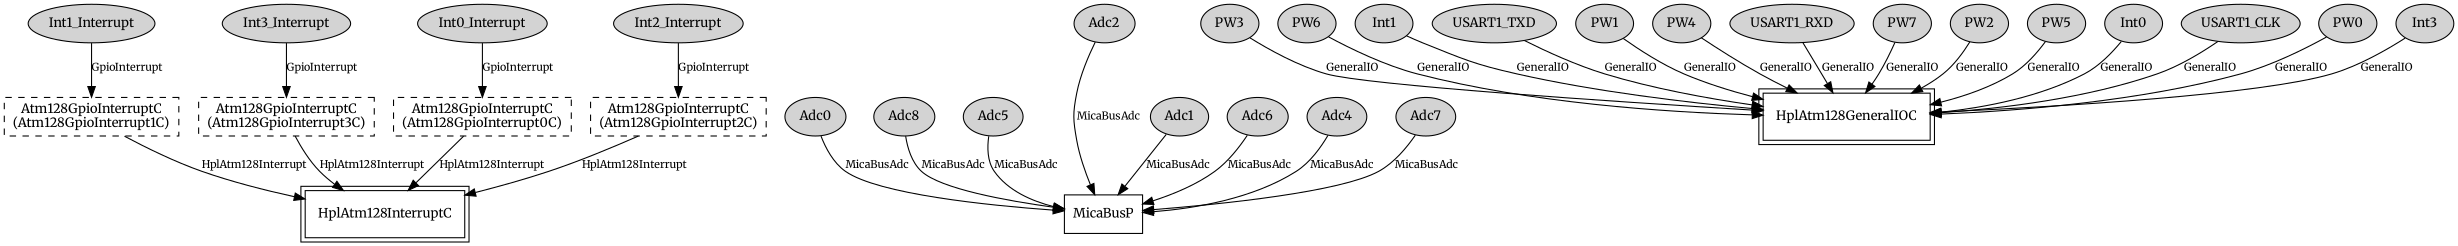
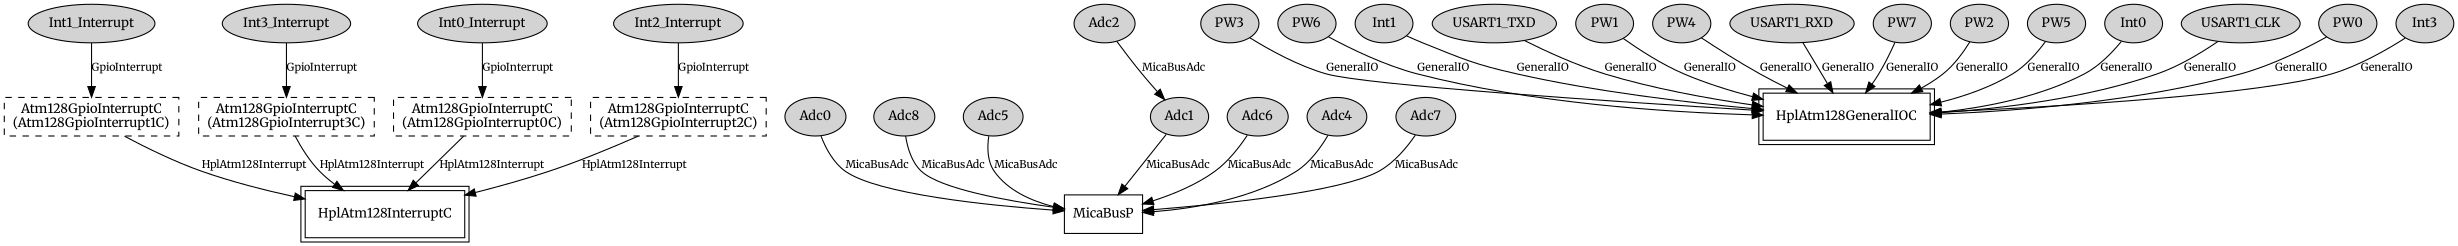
  digraph {
    fontname=Merriweather
    node [fontname=Merriweather fontsize=12 shape=ellipse style=filled]
    edge [fontname=Merriweather fontsize=10]
    n1 [label=Int1_Interrupt]
    n2 [label="Atm128GpioInterruptC\n(Atm128GpioInterrupt1C)" shape=box style=dashed]
    HplAtm128InterruptC [peripheries=2 shape=box style=""]
    n4 [label=Adc0]
    MicaBusP [shape=box style=""]
    n6 [label=PW3]
    HplAtm128GeneralIOC [peripheries=2 shape=box style=""]
    n8 [label=PW6]
    n9 [label=Adc8]
    n10 [label=Adc5]
    n11 [label=Int1]
    n12 [label=USART1_TXD]
    n13 [label=PW1]
    n14 [label=PW4]
    n15 [label=Int3_Interrupt]
    n16 [label="Atm128GpioInterruptC\n(Atm128GpioInterrupt3C)" shape=box style=dashed]
    n17 [label=Adc1]
    n18 [label=USART1_RXD]
    n19 [label=PW7]
    n20 [label=Int0_Interrupt]
    n21 [label="Atm128GpioInterruptC\n(Atm128GpioInterrupt0C)" shape=box style=dashed]
    n22 [label=Adc6]
    n23 [label=PW2]
    n24 [label=PW5]
    n25 [label=Adc2]
    n26 [label=Adc4]
    n27 [label=Int0]
    n28 [label=Int2_Interrupt]
    n29 [label="Atm128GpioInterruptC\n(Atm128GpioInterrupt2C)" shape=box style=dashed]
    n30 [label=USART1_CLK]
    n31 [label=Adc7]
    n32 [label=PW0]
    n33 [label=Int3]
    n1 -> n2 [label=GpioInterrupt]
    n2 -> HplAtm128InterruptC [label=HplAtm128Interrupt]
    n4 -> MicaBusP [label=MicaBusAdc]
    n6 -> HplAtm128GeneralIOC [label=GeneralIO]
    n8 -> HplAtm128GeneralIOC [label=GeneralIO]
    n9 -> MicaBusP [label=MicaBusAdc]
    n10 -> MicaBusP [label=MicaBusAdc]
    n11 -> HplAtm128GeneralIOC [label=GeneralIO]
    n12 -> HplAtm128GeneralIOC [label=GeneralIO]
    n13 -> HplAtm128GeneralIOC [label=GeneralIO]
    n14 -> HplAtm128GeneralIOC [label=GeneralIO]
    n15 -> n16 [label=GpioInterrupt]
    n16 -> HplAtm128InterruptC [label=HplAtm128Interrupt]
    n17 -> MicaBusP [label=MicaBusAdc]
    n18 -> HplAtm128GeneralIOC [label=GeneralIO]
    n19 -> HplAtm128GeneralIOC [label=GeneralIO]
    n20 -> n21 [label=GpioInterrupt]
    n21 -> HplAtm128InterruptC [label=HplAtm128Interrupt]
    n22 -> MicaBusP [label=MicaBusAdc]
    n23 -> HplAtm128GeneralIOC [label=GeneralIO]
    n24 -> HplAtm128GeneralIOC [label=GeneralIO]
-   n25 -> MicaBusP [label=MicaBusAdc]
+   n25 -> n17 [label=MicaBusAdc]
    n26 -> MicaBusP [label=MicaBusAdc]
    n27 -> HplAtm128GeneralIOC [label=GeneralIO]
    n28 -> n29 [label=GpioInterrupt]
    n29 -> HplAtm128InterruptC [label=HplAtm128Interrupt]
    n30 -> HplAtm128GeneralIOC [label=GeneralIO]
    n31 -> MicaBusP [label=MicaBusAdc]
    n32 -> HplAtm128GeneralIOC [label=GeneralIO]
    n33 -> HplAtm128GeneralIOC [label=GeneralIO]
  }
